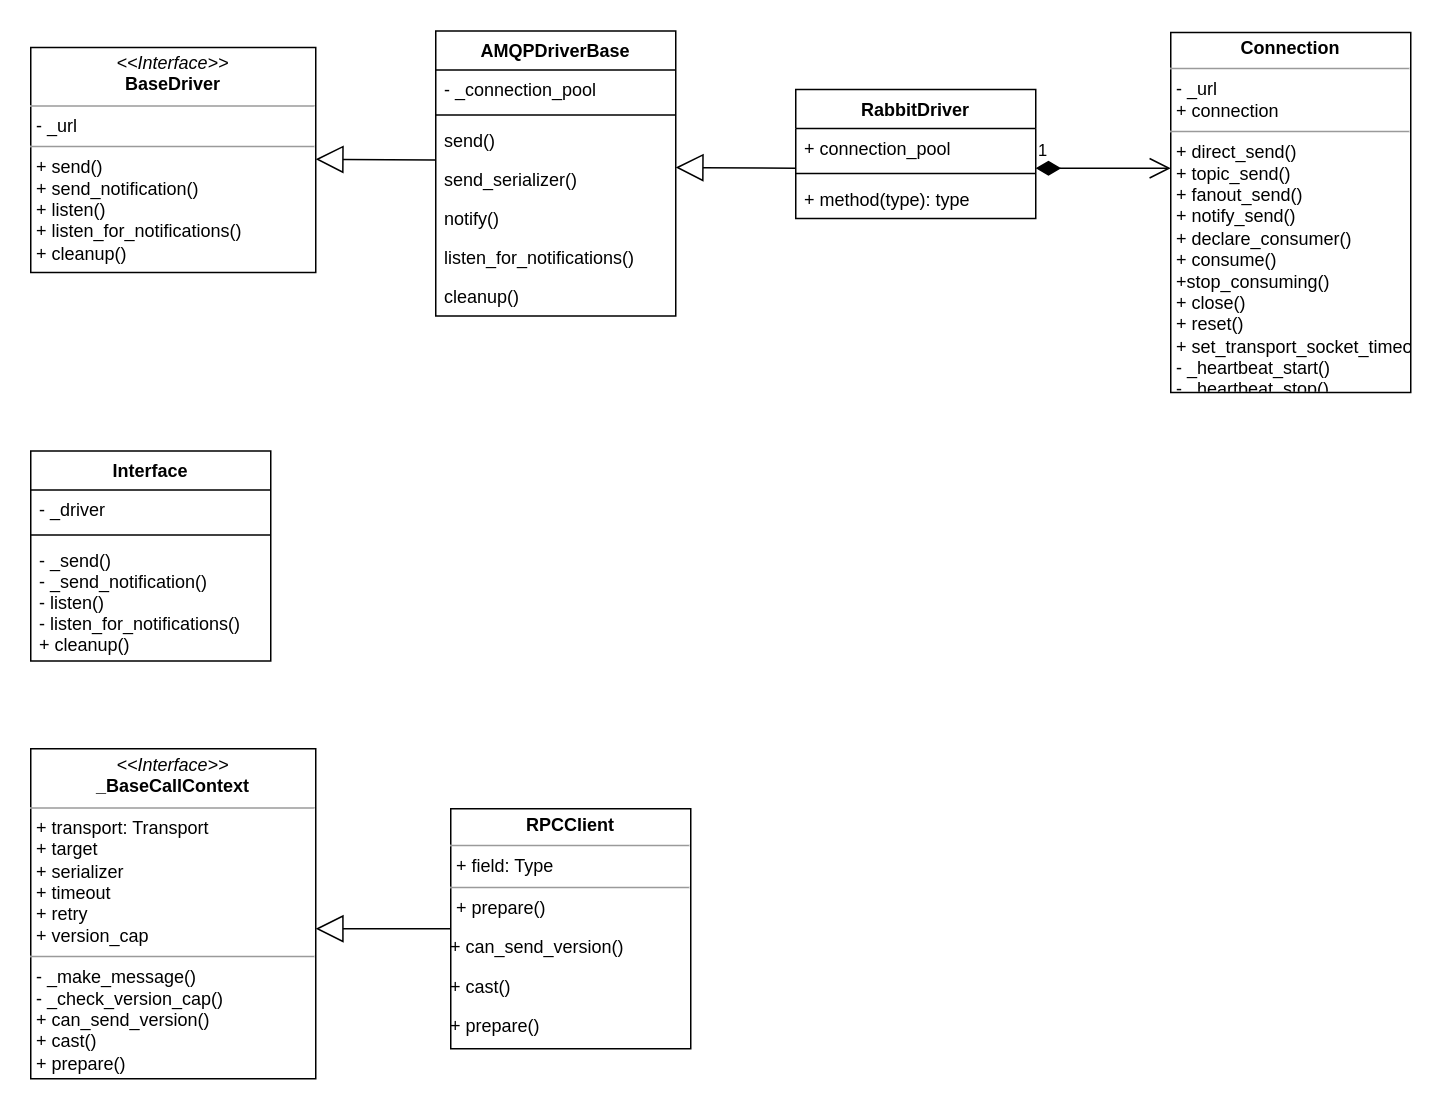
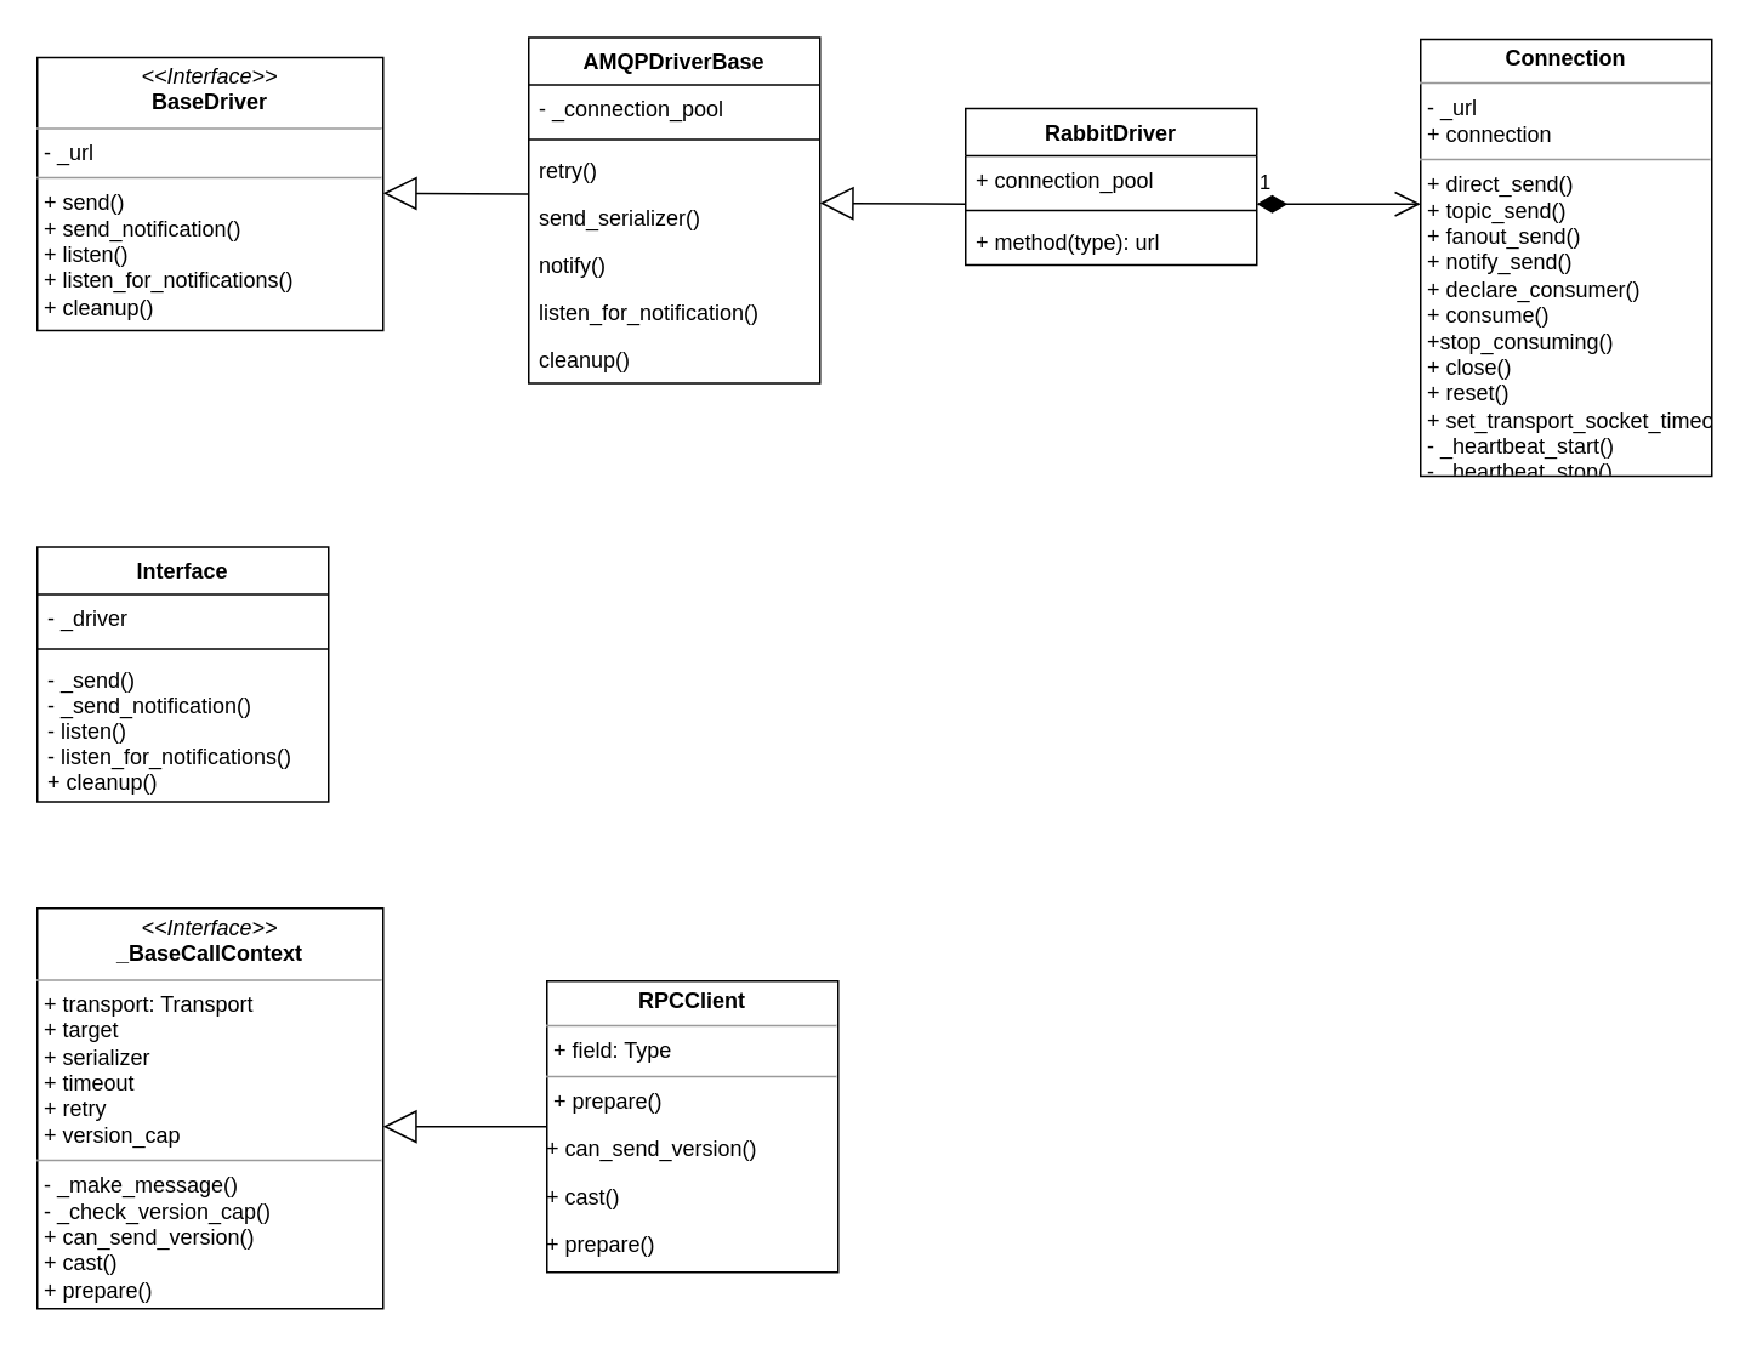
  <mxCell id="0" />
  <mxCell id="1" parent="0" />
  <mxCell id="2" value="AMQPDriverBase" style="swimlane;fontStyle=1;align=center;verticalAlign=top;childLayout=stackLayout;horizontal=1;startSize=26;horizontalStack=0;resizeParent=1;resizeParentMax=0;resizeLast=0;collapsible=1;marginBottom=0;" vertex="1" parent="1"><mxGeometry x="290" y="20" width="160" height="190" as="geometry" /></mxCell>
  <mxCell id="3" value="- _connection_pool" style="text;strokeColor=none;fillColor=none;align=left;verticalAlign=top;spacingLeft=4;spacingRight=4;overflow=hidden;rotatable=0;points=[[0,0.5],[1,0.5]];portConstraint=eastwest;" vertex="1" parent="2"><mxGeometry y="26" width="160" height="26" as="geometry" /></mxCell>
  <mxCell id="4" value="" style="line;strokeWidth=1;fillColor=none;align=left;verticalAlign=middle;spacingTop=-1;spacingLeft=3;spacingRight=3;rotatable=0;labelPosition=right;points=[];portConstraint=eastwest;" vertex="1" parent="2"><mxGeometry y="52" width="160" height="8" as="geometry" /></mxCell>
- <mxCell id="5" value="send()" style="text;strokeColor=none;fillColor=none;align=left;verticalAlign=top;spacingLeft=4;spacingRight=4;overflow=hidden;rotatable=0;points=[[0,0.5],[1,0.5]];portConstraint=eastwest;" vertex="1" parent="2"><mxGeometry y="60" width="160" height="26" as="geometry" /></mxCell>
+ <mxCell id="5" value="retry()" style="text;strokeColor=none;fillColor=none;align=left;verticalAlign=top;spacingLeft=4;spacingRight=4;overflow=hidden;rotatable=0;points=[[0,0.5],[1,0.5]];portConstraint=eastwest;" vertex="1" parent="2"><mxGeometry y="60" width="160" height="26" as="geometry" /></mxCell>
  <mxCell id="6" value="send_serializer()" style="text;strokeColor=none;fillColor=none;align=left;verticalAlign=top;spacingLeft=4;spacingRight=4;overflow=hidden;rotatable=0;points=[[0,0.5],[1,0.5]];portConstraint=eastwest;" vertex="1" parent="2"><mxGeometry y="86" width="160" height="26" as="geometry" /></mxCell>
  <mxCell id="7" value="notify()" style="text;strokeColor=none;fillColor=none;align=left;verticalAlign=top;spacingLeft=4;spacingRight=4;overflow=hidden;rotatable=0;points=[[0,0.5],[1,0.5]];portConstraint=eastwest;" vertex="1" parent="2"><mxGeometry y="112" width="160" height="26" as="geometry" /></mxCell>
- <mxCell id="8" value="listen_for_notifications()" style="text;strokeColor=none;fillColor=none;align=left;verticalAlign=top;spacingLeft=4;spacingRight=4;overflow=hidden;rotatable=0;points=[[0,0.5],[1,0.5]];portConstraint=eastwest;" vertex="1" parent="2"><mxGeometry y="138" width="160" height="26" as="geometry" /></mxCell>
+ <mxCell id="8" value="listen_for_notification()" style="text;strokeColor=none;fillColor=none;align=left;verticalAlign=top;spacingLeft=4;spacingRight=4;overflow=hidden;rotatable=0;points=[[0,0.5],[1,0.5]];portConstraint=eastwest;" vertex="1" parent="2"><mxGeometry y="138" width="160" height="26" as="geometry" /></mxCell>
  <mxCell id="9" value="cleanup()" style="text;strokeColor=none;fillColor=none;align=left;verticalAlign=top;spacingLeft=4;spacingRight=4;overflow=hidden;rotatable=0;points=[[0,0.5],[1,0.5]];portConstraint=eastwest;" vertex="1" parent="2"><mxGeometry y="164" width="160" height="26" as="geometry" /></mxCell>
  <mxCell id="10" value="RabbitDriver" style="swimlane;fontStyle=1;align=center;verticalAlign=top;childLayout=stackLayout;horizontal=1;startSize=26;horizontalStack=0;resizeParent=1;resizeParentMax=0;resizeLast=0;collapsible=1;marginBottom=0;" vertex="1" parent="1"><mxGeometry x="530" y="59" width="160" height="86" as="geometry" /></mxCell>
  <mxCell id="11" value="+ connection_pool" style="text;strokeColor=none;fillColor=none;align=left;verticalAlign=top;spacingLeft=4;spacingRight=4;overflow=hidden;rotatable=0;points=[[0,0.5],[1,0.5]];portConstraint=eastwest;" vertex="1" parent="10"><mxGeometry y="26" width="160" height="26" as="geometry" /></mxCell>
  <mxCell id="12" value="" style="line;strokeWidth=1;fillColor=none;align=left;verticalAlign=middle;spacingTop=-1;spacingLeft=3;spacingRight=3;rotatable=0;labelPosition=right;points=[];portConstraint=eastwest;" vertex="1" parent="10"><mxGeometry y="52" width="160" height="8" as="geometry" /></mxCell>
- <mxCell id="13" value="+ method(type): type" style="text;strokeColor=none;fillColor=none;align=left;verticalAlign=top;spacingLeft=4;spacingRight=4;overflow=hidden;rotatable=0;points=[[0,0.5],[1,0.5]];portConstraint=eastwest;" vertex="1" parent="10"><mxGeometry y="60" width="160" height="26" as="geometry" /></mxCell>
+ <mxCell id="13" value="+ method(type): url" style="text;strokeColor=none;fillColor=none;align=left;verticalAlign=top;spacingLeft=4;spacingRight=4;overflow=hidden;rotatable=0;points=[[0,0.5],[1,0.5]];portConstraint=eastwest;" vertex="1" parent="10"><mxGeometry y="60" width="160" height="26" as="geometry" /></mxCell>
  <mxCell id="14" value="&lt;p style=&quot;margin: 0px ; margin-top: 4px ; text-align: center&quot;&gt;&lt;i&gt;&amp;lt;&amp;lt;Interface&amp;gt;&amp;gt;&lt;/i&gt;&lt;br&gt;&lt;b&gt;BaseDriver&lt;/b&gt;&lt;/p&gt;&lt;hr size=&quot;1&quot;&gt;&lt;p style=&quot;margin: 0px ; margin-left: 4px&quot;&gt;- _url&lt;br&gt;&lt;/p&gt;&lt;hr size=&quot;1&quot;&gt;&lt;p style=&quot;margin: 0px ; margin-left: 4px&quot;&gt;+ send()&lt;br&gt;+ send_notification()&lt;/p&gt;&lt;p style=&quot;margin: 0px ; margin-left: 4px&quot;&gt;+ listen()&lt;/p&gt;&lt;p style=&quot;margin: 0px ; margin-left: 4px&quot;&gt;+ listen_for_notifications()&lt;/p&gt;&lt;p style=&quot;margin: 0px ; margin-left: 4px&quot;&gt;+ cleanup()&lt;/p&gt;" style="verticalAlign=top;align=left;overflow=fill;fontSize=12;fontFamily=Helvetica;html=1;" vertex="1" parent="1"><mxGeometry x="20" y="31" width="190" height="150" as="geometry" /></mxCell>
  <mxCell id="15" value="" style="endArrow=block;endSize=16;endFill=0;html=1;" edge="1" parent="1"><mxGeometry width="160" relative="1" as="geometry"><mxPoint x="290" y="106" as="sourcePoint" /><mxPoint x="210" y="105.5" as="targetPoint" /></mxGeometry></mxCell>
  <mxCell id="16" value="" style="endArrow=block;endSize=16;endFill=0;html=1;" edge="1" parent="1"><mxGeometry width="160" relative="1" as="geometry"><mxPoint x="530" y="111.5" as="sourcePoint" /><mxPoint x="450" y="111" as="targetPoint" /></mxGeometry></mxCell>
  <mxCell id="17" value="Interface" style="swimlane;fontStyle=1;align=center;verticalAlign=top;childLayout=stackLayout;horizontal=1;startSize=26;horizontalStack=0;resizeParent=1;resizeParentMax=0;resizeLast=0;collapsible=1;marginBottom=0;" vertex="1" parent="1"><mxGeometry x="20" y="300" width="160" height="140" as="geometry" /></mxCell>
  <mxCell id="18" value="- _driver" style="text;strokeColor=none;fillColor=none;align=left;verticalAlign=top;spacingLeft=4;spacingRight=4;overflow=hidden;rotatable=0;points=[[0,0.5],[1,0.5]];portConstraint=eastwest;" vertex="1" parent="17"><mxGeometry y="26" width="160" height="26" as="geometry" /></mxCell>
  <mxCell id="19" value="" style="line;strokeWidth=1;fillColor=none;align=left;verticalAlign=middle;spacingTop=-1;spacingLeft=3;spacingRight=3;rotatable=0;labelPosition=right;points=[];portConstraint=eastwest;" vertex="1" parent="17"><mxGeometry y="52" width="160" height="8" as="geometry" /></mxCell>
  <mxCell id="20" value="- _send()&#10;- _send_notification()&#10;- listen()&#10;- listen_for_notifications()&#10;+ cleanup()&#10;" style="text;strokeColor=none;fillColor=none;align=left;verticalAlign=top;spacingLeft=4;spacingRight=4;overflow=hidden;rotatable=0;points=[[0,0.5],[1,0.5]];portConstraint=eastwest;" vertex="1" parent="17"><mxGeometry y="60" width="160" height="80" as="geometry" /></mxCell>
  <mxCell id="21" value="&lt;p style=&quot;margin: 0px ; margin-top: 4px ; text-align: center&quot;&gt;&lt;i&gt;&amp;lt;&amp;lt;Interface&amp;gt;&amp;gt;&lt;/i&gt;&lt;br&gt;&lt;b&gt;_BaseCallContext&lt;/b&gt;&lt;/p&gt;&lt;hr size=&quot;1&quot;&gt;&lt;p style=&quot;margin: 0px ; margin-left: 4px&quot;&gt;+ transport: Transport&lt;br&gt;+ target&lt;/p&gt;&lt;p style=&quot;margin: 0px ; margin-left: 4px&quot;&gt;+ serializer&lt;/p&gt;&lt;p style=&quot;margin: 0px ; margin-left: 4px&quot;&gt;+ timeout&lt;/p&gt;&lt;p style=&quot;margin: 0px ; margin-left: 4px&quot;&gt;+ retry&lt;/p&gt;&lt;p style=&quot;margin: 0px ; margin-left: 4px&quot;&gt;+ version_cap&lt;/p&gt;&lt;hr size=&quot;1&quot;&gt;&lt;p style=&quot;margin: 0px ; margin-left: 4px&quot;&gt;- _make_message()&lt;/p&gt;&lt;p style=&quot;margin: 0px ; margin-left: 4px&quot;&gt;- _check_version_cap()&lt;/p&gt;&lt;p style=&quot;margin: 0px ; margin-left: 4px&quot;&gt;+ can_send_version()&lt;/p&gt;&lt;p style=&quot;margin: 0px ; margin-left: 4px&quot;&gt;+ cast()&lt;/p&gt;&lt;p style=&quot;margin: 0px ; margin-left: 4px&quot;&gt;+ prepare()&lt;br&gt;&lt;/p&gt;" style="verticalAlign=top;align=left;overflow=fill;fontSize=12;fontFamily=Helvetica;html=1;" vertex="1" parent="1"><mxGeometry x="20" y="498.5" width="190" height="220" as="geometry" /></mxCell>
  <mxCell id="22" value="&lt;p style=&quot;margin: 0px ; margin-top: 4px ; text-align: center&quot;&gt;&lt;b&gt;RPCClient&lt;/b&gt;&lt;/p&gt;&lt;hr size=&quot;1&quot;&gt;&lt;p style=&quot;margin: 0px ; margin-left: 4px&quot;&gt;+ field: Type&lt;/p&gt;&lt;hr size=&quot;1&quot;&gt;&lt;p style=&quot;margin: 0px ; margin-left: 4px&quot;&gt;+ prepare()&lt;/p&gt;&lt;p&gt;+ can_send_version()&lt;/p&gt;&lt;p&gt;+ cast()&lt;/p&gt;&lt;p&gt;+ prepare()&lt;/p&gt;" style="verticalAlign=top;align=left;overflow=fill;fontSize=12;fontFamily=Helvetica;html=1;" vertex="1" parent="1"><mxGeometry x="300" y="538.5" width="160" height="160" as="geometry" /></mxCell>
  <mxCell id="23" value="" style="endArrow=block;endSize=16;endFill=0;html=1;exitX=0;exitY=0.5;exitDx=0;exitDy=0;" edge="1" parent="1" source="22"><mxGeometry width="160" relative="1" as="geometry"><mxPoint x="295" y="618.5" as="sourcePoint" /><mxPoint x="210" y="618.5" as="targetPoint" /></mxGeometry></mxCell>
  <mxCell id="24" value="&lt;p style=&quot;margin: 0px ; margin-top: 4px ; text-align: center&quot;&gt;&lt;b&gt;Connection&lt;/b&gt;&lt;/p&gt;&lt;hr size=&quot;1&quot;&gt;&lt;p style=&quot;margin: 0px ; margin-left: 4px&quot;&gt;- _url&lt;/p&gt;&lt;p style=&quot;margin: 0px ; margin-left: 4px&quot;&gt;+ connection&lt;/p&gt;&lt;hr size=&quot;1&quot;&gt;&lt;p style=&quot;margin: 0px ; margin-left: 4px&quot;&gt;+ direct_send()&lt;/p&gt;&lt;p style=&quot;margin: 0px ; margin-left: 4px&quot;&gt;+ topic_send()&lt;/p&gt;&lt;p style=&quot;margin: 0px ; margin-left: 4px&quot;&gt;+ fanout_send()&lt;/p&gt;&lt;p style=&quot;margin: 0px ; margin-left: 4px&quot;&gt;+ notify_send()&lt;/p&gt;&lt;p style=&quot;margin: 0px ; margin-left: 4px&quot;&gt;+ declare_consumer()&lt;/p&gt;&lt;p style=&quot;margin: 0px ; margin-left: 4px&quot;&gt;+ consume()&lt;/p&gt;&lt;p style=&quot;margin: 0px ; margin-left: 4px&quot;&gt;+stop_consuming()&lt;/p&gt;&lt;p style=&quot;margin: 0px ; margin-left: 4px&quot;&gt;+ close()&lt;/p&gt;&lt;p style=&quot;margin: 0px ; margin-left: 4px&quot;&gt;+ reset()&lt;/p&gt;&lt;p style=&quot;margin: 0px ; margin-left: 4px&quot;&gt;+ set_transport_socket_timeout()&lt;/p&gt;&lt;p style=&quot;margin: 0px ; margin-left: 4px&quot;&gt;- _heartbeat_start()&lt;/p&gt;&lt;p style=&quot;margin: 0px ; margin-left: 4px&quot;&gt;- _heartbeat_stop()&lt;/p&gt;" style="verticalAlign=top;align=left;overflow=fill;fontSize=12;fontFamily=Helvetica;html=1;" vertex="1" parent="1"><mxGeometry x="780" y="21" width="160" height="240" as="geometry" /></mxCell>
  <mxCell id="25" value="1" style="endArrow=open;html=1;endSize=12;startArrow=diamondThin;startSize=14;startFill=1;edgeStyle=orthogonalEdgeStyle;align=left;verticalAlign=bottom;" edge="1" parent="1"><mxGeometry x="-1" y="3" relative="1" as="geometry"><mxPoint x="690" y="111.5" as="sourcePoint" /><mxPoint x="780" y="111.5" as="targetPoint" /></mxGeometry></mxCell>
